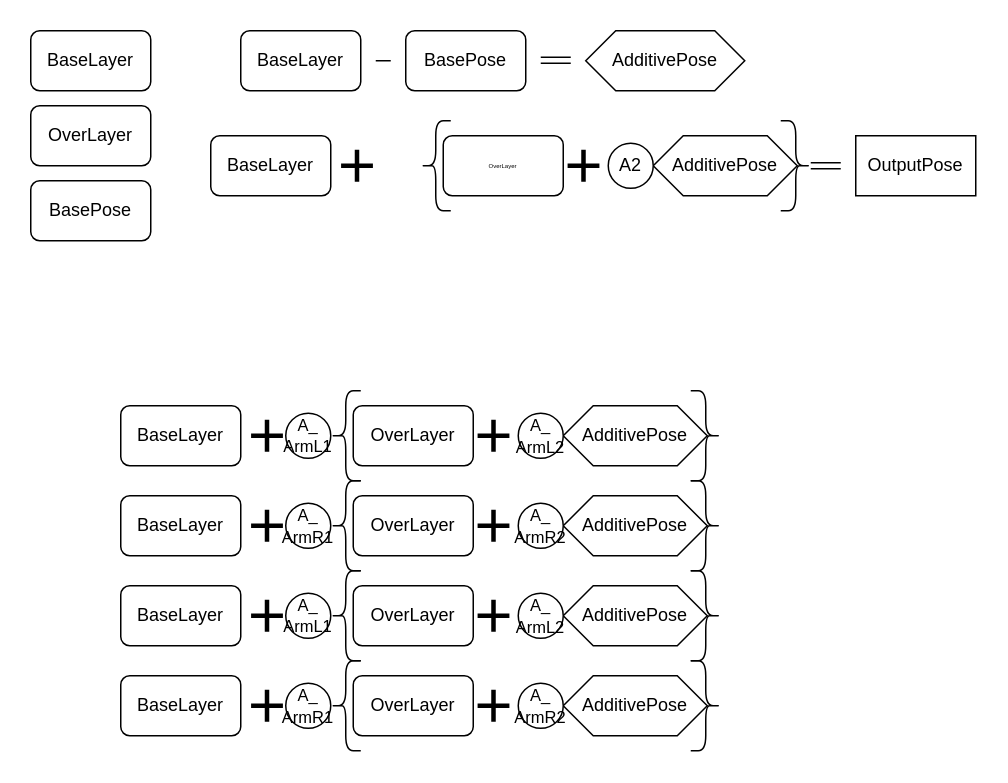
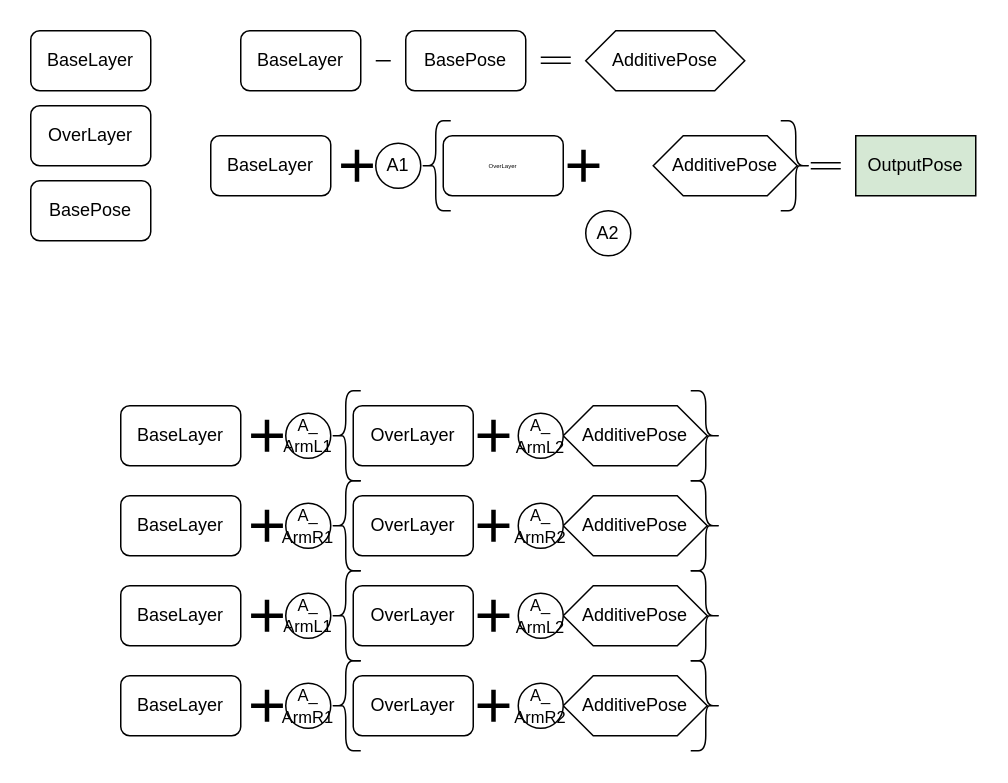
  <mxCell id="0" />
  <mxCell id="1" parent="0" />
  <mxCell id="2" value="BaseLayer" style="rounded=1;whiteSpace=wrap;html=1;" parent="1" vertex="1"><mxGeometry x="20" y="20" width="80" height="40" as="geometry" /></mxCell>
  <mxCell id="3" value="OverLayer" style="rounded=1;whiteSpace=wrap;html=1;" parent="1" vertex="1"><mxGeometry x="20" y="70" width="80" height="40" as="geometry" /></mxCell>
  <mxCell id="4" value="BasePose" style="rounded=1;whiteSpace=wrap;html=1;" parent="1" vertex="1"><mxGeometry x="20" y="120" width="80" height="40" as="geometry" /></mxCell>
  <mxCell id="5" value="BaseLayer" style="rounded=1;whiteSpace=wrap;html=1;" parent="1" vertex="1"><mxGeometry x="160" y="20" width="80" height="40" as="geometry" /></mxCell>
  <mxCell id="6" value="BasePose" style="rounded=1;whiteSpace=wrap;html=1;" parent="1" vertex="1"><mxGeometry x="270" y="20" width="80" height="40" as="geometry" /></mxCell>
  <mxCell id="7" value="" style="endArrow=none;html=1;rounded=0;" parent="1" edge="1"><mxGeometry width="50" height="50" relative="1" as="geometry"><mxPoint x="250" y="40" as="sourcePoint" /><mxPoint x="260" y="40" as="targetPoint" /></mxGeometry></mxCell>
  <mxCell id="8" value="AdditivePose" style="shape=hexagon;perimeter=hexagonPerimeter2;whiteSpace=wrap;html=1;fixedSize=1;" parent="1" vertex="1"><mxGeometry x="390" y="20" width="106" height="40" as="geometry" /></mxCell>
  <mxCell id="9" value="BaseLayer" style="rounded=1;whiteSpace=wrap;html=1;" parent="1" vertex="1"><mxGeometry x="140" y="90" width="80" height="40" as="geometry" /></mxCell>
  <mxCell id="10" value="&lt;font style=&quot;font-size: 4px&quot;&gt;OverLayer&lt;/font&gt;" style="rounded=1;whiteSpace=wrap;html=1;fontSize=5;" parent="1" vertex="1"><mxGeometry x="295" y="90" width="80" height="40" as="geometry" /></mxCell>
  <mxCell id="11" value="AdditivePose" style="shape=hexagon;perimeter=hexagonPerimeter2;whiteSpace=wrap;html=1;fixedSize=1;" parent="1" vertex="1"><mxGeometry x="435" y="90" width="96" height="40" as="geometry" /></mxCell>
  <mxCell id="12" value="" style="shape=umlDestroy;whiteSpace=wrap;html=1;strokeWidth=3;rotation=45;" parent="1" vertex="1"><mxGeometry x="381" y="102.5" width="15" height="15" as="geometry" /></mxCell>
  <mxCell id="13" value="" style="shape=umlDestroy;whiteSpace=wrap;html=1;strokeWidth=3;rotation=45;" parent="1" vertex="1"><mxGeometry x="230" y="102.5" width="15" height="15" as="geometry" /></mxCell>
  <mxCell id="14" value="" style="shape=link;html=1;rounded=0;" parent="1" edge="1"><mxGeometry relative="1" as="geometry"><mxPoint x="540" y="110" as="sourcePoint" /><mxPoint x="560" y="110" as="targetPoint" /></mxGeometry></mxCell>
  <mxCell id="15" value="" style="shape=link;html=1;rounded=0;" parent="1" edge="1"><mxGeometry relative="1" as="geometry"><mxPoint x="380" y="39.71" as="sourcePoint" /><mxPoint x="360" y="39.71" as="targetPoint" /></mxGeometry></mxCell>
- <mxCell id="16" value="OutputPose" style="rounded=0;whiteSpace=wrap;html=1;" parent="1" vertex="1"><mxGeometry x="570" y="90" width="80" height="40" as="geometry" /></mxCell>
+ <mxCell id="16" value="OutputPose" style="rounded=0;whiteSpace=wrap;html=1;fillColor=#d5e8d4;" parent="1" vertex="1"><mxGeometry x="570" y="90" width="80" height="40" as="geometry" /></mxCell>
  <mxCell id="17" value="" style="shape=curlyBracket;whiteSpace=wrap;html=1;rounded=1;" parent="1" vertex="1"><mxGeometry x="280" y="80" width="20" height="60" as="geometry" /></mxCell>
  <mxCell id="18" value="" style="shape=curlyBracket;whiteSpace=wrap;html=1;rounded=1;flipH=1;" parent="1" vertex="1"><mxGeometry x="520" y="80" width="20" height="60" as="geometry" /></mxCell>
- <mxCell id="20" value="A2" style="ellipse;whiteSpace=wrap;html=1;aspect=fixed;" parent="1" vertex="1"><mxGeometry x="405" y="95" width="30" height="30" as="geometry" /></mxCell>
+ <mxCell id="19" value="A1" style="ellipse;whiteSpace=wrap;html=1;aspect=fixed;" parent="1" vertex="1"><mxGeometry x="250" y="95" width="30" height="30" as="geometry" /></mxCell>
+ <mxCell id="20" value="A2" style="ellipse;whiteSpace=wrap;html=1;aspect=fixed;" parent="1" vertex="1"><mxGeometry x="390" y="140" width="30" height="30" as="geometry" /></mxCell>
  <mxCell id="21" value="BaseLayer" style="rounded=1;whiteSpace=wrap;html=1;" parent="1" vertex="1"><mxGeometry x="80" y="270" width="80" height="40" as="geometry" /></mxCell>
  <mxCell id="22" value="OverLayer" style="rounded=1;whiteSpace=wrap;html=1;" parent="1" vertex="1"><mxGeometry x="235" y="270" width="80" height="40" as="geometry" /></mxCell>
  <mxCell id="23" value="AdditivePose" style="shape=hexagon;perimeter=hexagonPerimeter2;whiteSpace=wrap;html=1;fixedSize=1;" parent="1" vertex="1"><mxGeometry x="375" y="270" width="96" height="40" as="geometry" /></mxCell>
  <mxCell id="24" value="" style="shape=umlDestroy;whiteSpace=wrap;html=1;strokeWidth=3;rotation=45;" parent="1" vertex="1"><mxGeometry x="321" y="282.5" width="15" height="15" as="geometry" /></mxCell>
  <mxCell id="25" value="" style="shape=umlDestroy;whiteSpace=wrap;html=1;strokeWidth=3;rotation=45;" parent="1" vertex="1"><mxGeometry x="170" y="282.5" width="15" height="15" as="geometry" /></mxCell>
  <mxCell id="26" value="" style="shape=curlyBracket;whiteSpace=wrap;html=1;rounded=1;" parent="1" vertex="1"><mxGeometry x="220" y="260" width="20" height="60" as="geometry" /></mxCell>
  <mxCell id="27" value="" style="shape=curlyBracket;whiteSpace=wrap;html=1;rounded=1;flipH=1;" parent="1" vertex="1"><mxGeometry x="460" y="260" width="20" height="60" as="geometry" /></mxCell>
  <mxCell id="28" value="&lt;p style=&quot;font-size: 11px&quot;&gt;&lt;font style=&quot;font-size: 11px ; line-height: 1&quot;&gt;A_&lt;br style=&quot;font-size: 11px&quot;&gt;&lt;/font&gt;&lt;font style=&quot;font-size: 11px ; line-height: 1&quot;&gt;ArmL1&lt;/font&gt;&lt;/p&gt;" style="ellipse;whiteSpace=wrap;html=1;aspect=fixed;fontSize=9;align=center;" parent="1" vertex="1"><mxGeometry x="190" y="275" width="30" height="30" as="geometry" /></mxCell>
  <mxCell id="29" value="&lt;font style=&quot;font-size: 11px ; line-height: 1&quot;&gt;A_&lt;br&gt;&lt;/font&gt;&lt;font style=&quot;font-size: 11px ; line-height: 1&quot;&gt;ArmL2&lt;/font&gt;" style="ellipse;whiteSpace=wrap;html=1;aspect=fixed;" parent="1" vertex="1"><mxGeometry x="345" y="275" width="30" height="30" as="geometry" /></mxCell>
  <mxCell id="30" value="BaseLayer" style="rounded=1;whiteSpace=wrap;html=1;" parent="1" vertex="1"><mxGeometry x="80" y="330" width="80" height="40" as="geometry" /></mxCell>
  <mxCell id="31" value="OverLayer" style="rounded=1;whiteSpace=wrap;html=1;" parent="1" vertex="1"><mxGeometry x="235" y="330" width="80" height="40" as="geometry" /></mxCell>
  <mxCell id="32" value="AdditivePose" style="shape=hexagon;perimeter=hexagonPerimeter2;whiteSpace=wrap;html=1;fixedSize=1;" parent="1" vertex="1"><mxGeometry x="375" y="330" width="96" height="40" as="geometry" /></mxCell>
  <mxCell id="33" value="" style="shape=umlDestroy;whiteSpace=wrap;html=1;strokeWidth=3;rotation=45;" parent="1" vertex="1"><mxGeometry x="321" y="342.5" width="15" height="15" as="geometry" /></mxCell>
  <mxCell id="34" value="" style="shape=umlDestroy;whiteSpace=wrap;html=1;strokeWidth=3;rotation=45;" parent="1" vertex="1"><mxGeometry x="170" y="342.5" width="15" height="15" as="geometry" /></mxCell>
  <mxCell id="35" value="" style="shape=curlyBracket;whiteSpace=wrap;html=1;rounded=1;" parent="1" vertex="1"><mxGeometry x="220" y="320" width="20" height="60" as="geometry" /></mxCell>
  <mxCell id="36" value="" style="shape=curlyBracket;whiteSpace=wrap;html=1;rounded=1;flipH=1;" parent="1" vertex="1"><mxGeometry x="460" y="320" width="20" height="60" as="geometry" /></mxCell>
  <mxCell id="37" value="&lt;font style=&quot;font-size: 11px ; line-height: 1&quot;&gt;A_&lt;br&gt;&lt;/font&gt;&lt;font style=&quot;font-size: 11px ; line-height: 1&quot;&gt;ArmR1&lt;/font&gt;" style="ellipse;whiteSpace=wrap;html=1;aspect=fixed;" parent="1" vertex="1"><mxGeometry x="190" y="335" width="30" height="30" as="geometry" /></mxCell>
  <mxCell id="38" value="&lt;font style=&quot;font-size: 11px ; line-height: 1&quot;&gt;A_&lt;br&gt;&lt;/font&gt;&lt;font style=&quot;font-size: 11px ; line-height: 1&quot;&gt;ArmR2&lt;/font&gt;" style="ellipse;whiteSpace=wrap;html=1;aspect=fixed;" parent="1" vertex="1"><mxGeometry x="345" y="335" width="30" height="30" as="geometry" /></mxCell>
  <mxCell id="39" value="BaseLayer" style="rounded=1;whiteSpace=wrap;html=1;" vertex="1" parent="1"><mxGeometry x="80" y="390" width="80" height="40" as="geometry" /></mxCell>
  <mxCell id="40" value="OverLayer" style="rounded=1;whiteSpace=wrap;html=1;" vertex="1" parent="1"><mxGeometry x="235" y="390" width="80" height="40" as="geometry" /></mxCell>
  <mxCell id="41" value="AdditivePose" style="shape=hexagon;perimeter=hexagonPerimeter2;whiteSpace=wrap;html=1;fixedSize=1;" vertex="1" parent="1"><mxGeometry x="375" y="390" width="96" height="40" as="geometry" /></mxCell>
  <mxCell id="42" value="" style="shape=umlDestroy;whiteSpace=wrap;html=1;strokeWidth=3;rotation=45;" vertex="1" parent="1"><mxGeometry x="321" y="402.5" width="15" height="15" as="geometry" /></mxCell>
  <mxCell id="43" value="" style="shape=umlDestroy;whiteSpace=wrap;html=1;strokeWidth=3;rotation=45;" vertex="1" parent="1"><mxGeometry x="170" y="402.5" width="15" height="15" as="geometry" /></mxCell>
  <mxCell id="44" value="" style="shape=curlyBracket;whiteSpace=wrap;html=1;rounded=1;" vertex="1" parent="1"><mxGeometry x="220" y="380" width="20" height="60" as="geometry" /></mxCell>
  <mxCell id="45" value="" style="shape=curlyBracket;whiteSpace=wrap;html=1;rounded=1;flipH=1;" vertex="1" parent="1"><mxGeometry x="460" y="380" width="20" height="60" as="geometry" /></mxCell>
  <mxCell id="46" value="&lt;p style=&quot;font-size: 11px&quot;&gt;&lt;font style=&quot;font-size: 11px ; line-height: 1&quot;&gt;A_&lt;br style=&quot;font-size: 11px&quot;&gt;&lt;/font&gt;&lt;font style=&quot;font-size: 11px ; line-height: 1&quot;&gt;ArmL1&lt;/font&gt;&lt;/p&gt;" style="ellipse;whiteSpace=wrap;html=1;aspect=fixed;fontSize=9;align=center;" vertex="1" parent="1"><mxGeometry x="190" y="395" width="30" height="30" as="geometry" /></mxCell>
  <mxCell id="47" value="&lt;font style=&quot;font-size: 11px ; line-height: 1&quot;&gt;A_&lt;br&gt;&lt;/font&gt;&lt;font style=&quot;font-size: 11px ; line-height: 1&quot;&gt;ArmL2&lt;/font&gt;" style="ellipse;whiteSpace=wrap;html=1;aspect=fixed;" vertex="1" parent="1"><mxGeometry x="345" y="395" width="30" height="30" as="geometry" /></mxCell>
  <mxCell id="48" value="BaseLayer" style="rounded=1;whiteSpace=wrap;html=1;" vertex="1" parent="1"><mxGeometry x="80" y="450" width="80" height="40" as="geometry" /></mxCell>
  <mxCell id="49" value="OverLayer" style="rounded=1;whiteSpace=wrap;html=1;" vertex="1" parent="1"><mxGeometry x="235" y="450" width="80" height="40" as="geometry" /></mxCell>
  <mxCell id="50" value="AdditivePose" style="shape=hexagon;perimeter=hexagonPerimeter2;whiteSpace=wrap;html=1;fixedSize=1;" vertex="1" parent="1"><mxGeometry x="375" y="450" width="96" height="40" as="geometry" /></mxCell>
  <mxCell id="51" value="" style="shape=umlDestroy;whiteSpace=wrap;html=1;strokeWidth=3;rotation=45;" vertex="1" parent="1"><mxGeometry x="321" y="462.5" width="15" height="15" as="geometry" /></mxCell>
  <mxCell id="52" value="" style="shape=umlDestroy;whiteSpace=wrap;html=1;strokeWidth=3;rotation=45;" vertex="1" parent="1"><mxGeometry x="170" y="462.5" width="15" height="15" as="geometry" /></mxCell>
  <mxCell id="53" value="" style="shape=curlyBracket;whiteSpace=wrap;html=1;rounded=1;" vertex="1" parent="1"><mxGeometry x="220" y="440" width="20" height="60" as="geometry" /></mxCell>
  <mxCell id="54" value="" style="shape=curlyBracket;whiteSpace=wrap;html=1;rounded=1;flipH=1;" vertex="1" parent="1"><mxGeometry x="460" y="440" width="20" height="60" as="geometry" /></mxCell>
  <mxCell id="55" value="&lt;font style=&quot;font-size: 11px ; line-height: 1&quot;&gt;A_&lt;br&gt;&lt;/font&gt;&lt;font style=&quot;font-size: 11px ; line-height: 1&quot;&gt;ArmR1&lt;/font&gt;" style="ellipse;whiteSpace=wrap;html=1;aspect=fixed;" vertex="1" parent="1"><mxGeometry x="190" y="455" width="30" height="30" as="geometry" /></mxCell>
  <mxCell id="56" value="&lt;font style=&quot;font-size: 11px ; line-height: 1&quot;&gt;A_&lt;br&gt;&lt;/font&gt;&lt;font style=&quot;font-size: 11px ; line-height: 1&quot;&gt;ArmR2&lt;/font&gt;" style="ellipse;whiteSpace=wrap;html=1;aspect=fixed;" vertex="1" parent="1"><mxGeometry x="345" y="455" width="30" height="30" as="geometry" /></mxCell>
